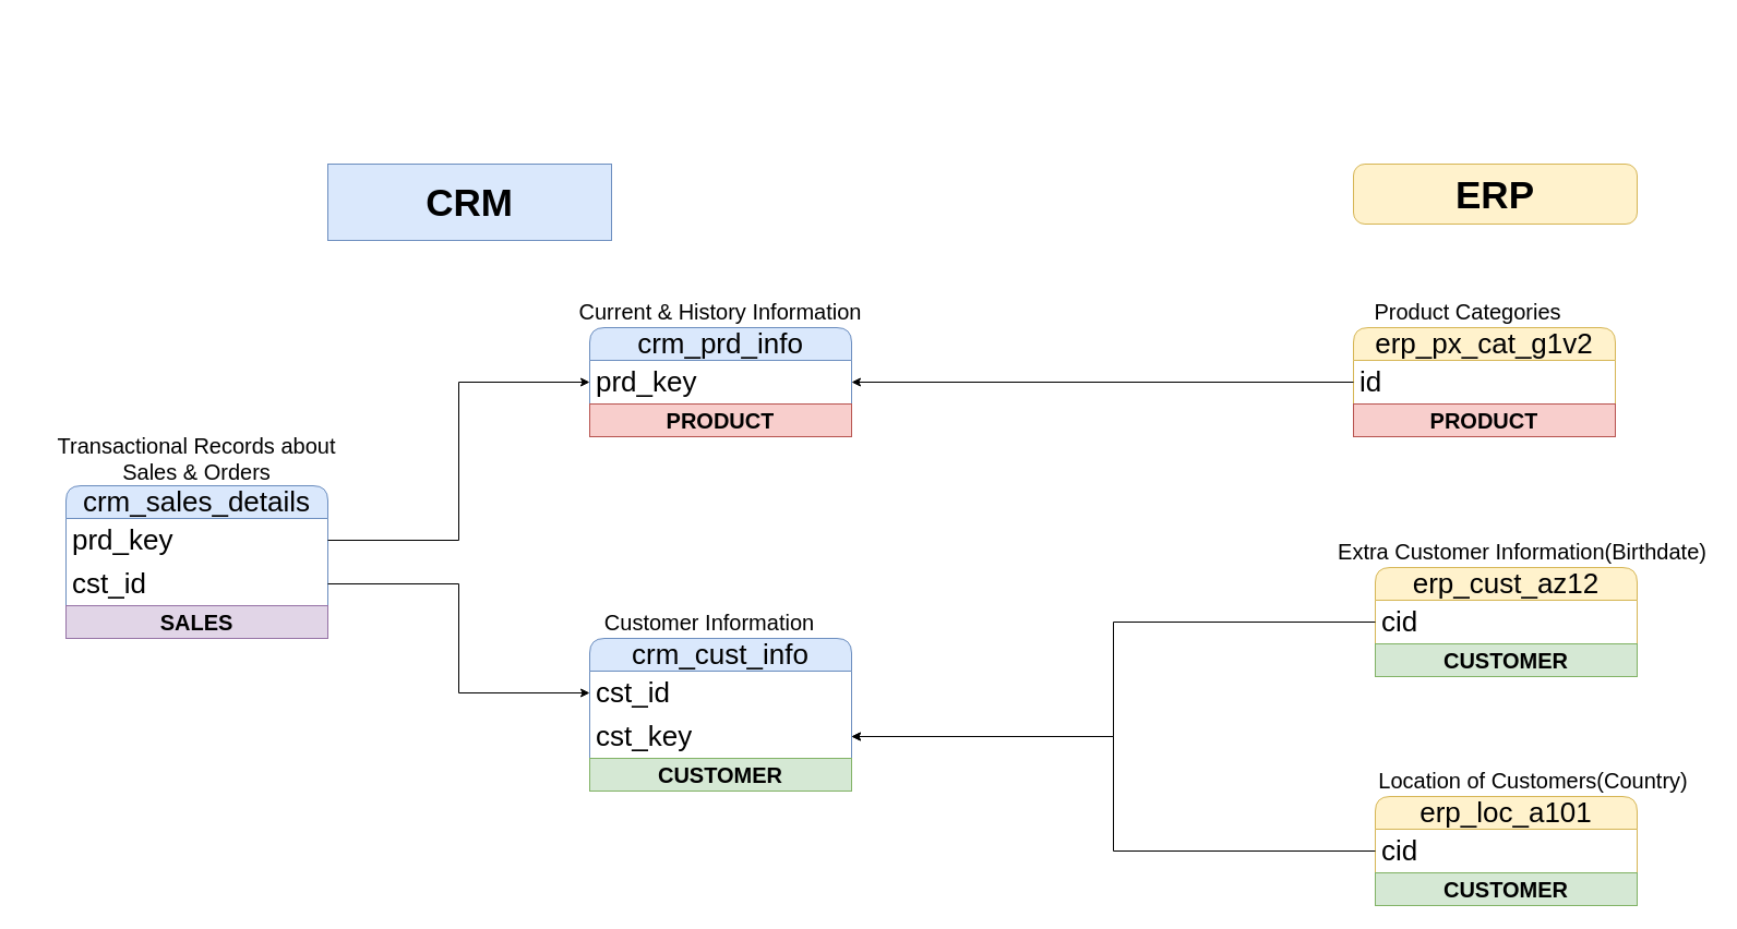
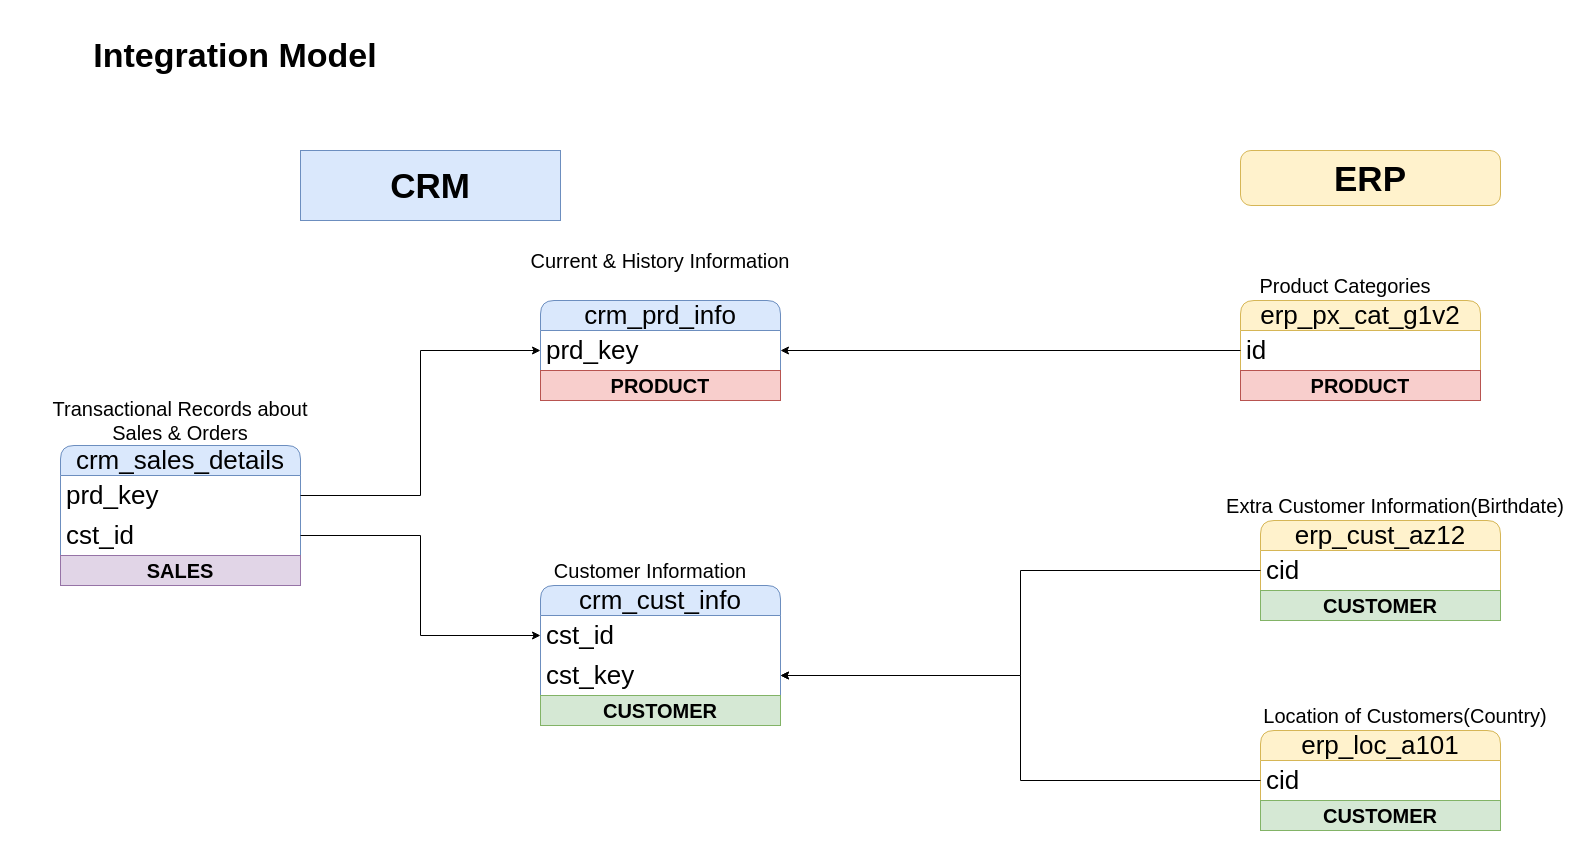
  <mxCell id="0" />
  <mxCell id="1" parent="0" />
+ <mxCell id="2" value="&lt;b&gt;&lt;font&gt;Integration Model&lt;/font&gt;&lt;/b&gt;" style="text;html=1;align=center;verticalAlign=middle;whiteSpace=wrap;rounded=0;fontSize=34;" parent="1" vertex="1"><mxGeometry x="20" y="20" width="430" height="70" as="geometry" /></mxCell>
  <mxCell id="3" value="crm_cust_info" style="swimlane;fontStyle=0;childLayout=stackLayout;horizontal=1;startSize=30;horizontalStack=0;resizeParent=1;resizeParentMax=0;resizeLast=0;collapsible=1;marginBottom=0;whiteSpace=wrap;html=1;fillColor=#dae8fc;strokeColor=#6c8ebf;rounded=1;glass=0;fontSize=26;swimlaneLine=1;" parent="1" vertex="1"><mxGeometry x="540" y="585" width="240" height="140" as="geometry" /></mxCell>
  <mxCell id="4" value="cst_id" style="text;strokeColor=none;fillColor=none;align=left;verticalAlign=middle;spacingLeft=4;spacingRight=4;overflow=hidden;points=[[0,0.5],[1,0.5]];portConstraint=eastwest;rotatable=0;whiteSpace=wrap;html=1;fontSize=26;swimlaneLine=1;rounded=1;" parent="3" vertex="1"><mxGeometry y="30" width="240" height="40" as="geometry" /></mxCell>
  <mxCell id="5" value="cst_key" style="text;strokeColor=none;fillColor=none;align=left;verticalAlign=middle;spacingLeft=4;spacingRight=4;overflow=hidden;points=[[0,0.5],[1,0.5]];portConstraint=eastwest;rotatable=0;whiteSpace=wrap;html=1;fontSize=26;swimlaneLine=1;rounded=1;" parent="3" vertex="1"><mxGeometry y="70" width="240" height="40" as="geometry" /></mxCell>
  <mxCell id="6" value="&lt;font style=&quot;font-size: 20px;&quot;&gt;&lt;b&gt;CUSTOMER&lt;/b&gt;&lt;/font&gt;" style="text;html=1;strokeColor=#82b366;fillColor=#d5e8d4;align=center;verticalAlign=middle;whiteSpace=wrap;overflow=hidden;" vertex="1" parent="3"><mxGeometry y="110" width="240" height="30" as="geometry" /></mxCell>
  <mxCell id="7" value="&lt;font style=&quot;font-size: 20px;&quot;&gt;Customer Information&lt;/font&gt;" style="text;html=1;align=center;verticalAlign=middle;whiteSpace=wrap;rounded=0;" parent="1" vertex="1"><mxGeometry x="550" y="555" width="200" height="30" as="geometry" /></mxCell>
  <mxCell id="8" value="crm_prd_info" style="swimlane;fontStyle=0;childLayout=stackLayout;horizontal=1;startSize=30;horizontalStack=0;resizeParent=1;resizeParentMax=0;resizeLast=0;collapsible=1;marginBottom=0;whiteSpace=wrap;html=1;fillColor=#dae8fc;strokeColor=#6c8ebf;rounded=1;glass=0;fontSize=26;swimlaneLine=1;" parent="1" vertex="1"><mxGeometry x="540" y="300" width="240" height="100" as="geometry" /></mxCell>
  <mxCell id="9" value="prd_key" style="text;strokeColor=none;fillColor=none;align=left;verticalAlign=middle;spacingLeft=4;spacingRight=4;overflow=hidden;points=[[0,0.5],[1,0.5]];portConstraint=eastwest;rotatable=0;whiteSpace=wrap;html=1;fontSize=26;swimlaneLine=1;rounded=1;" parent="8" vertex="1"><mxGeometry y="30" width="240" height="40" as="geometry" /></mxCell>
  <mxCell id="10" value="&lt;font style=&quot;font-size: 20px;&quot;&gt;&lt;b&gt;PRODUCT&lt;/b&gt;&lt;/font&gt;" style="text;html=1;strokeColor=#b85450;fillColor=#f8cecc;align=center;verticalAlign=middle;whiteSpace=wrap;overflow=hidden;" vertex="1" parent="8"><mxGeometry y="70" width="240" height="30" as="geometry" /></mxCell>
- <mxCell id="11" value="&lt;font style=&quot;font-size: 20px;&quot;&gt;Current &amp;amp; History Information&lt;/font&gt;" style="text;html=1;align=center;verticalAlign=middle;whiteSpace=wrap;rounded=0;" parent="1" vertex="1"><mxGeometry x="520" y="270" width="280" height="30" as="geometry" /></mxCell>
+ <mxCell id="11" value="&lt;font style=&quot;font-size: 20px;&quot;&gt;Current &amp;amp; History Information&lt;/font&gt;" style="text;html=1;align=center;verticalAlign=middle;whiteSpace=wrap;rounded=0;" parent="1" vertex="1"><mxGeometry x="520" y="245" width="280" height="30" as="geometry" /></mxCell>
  <mxCell id="12" value="crm_sales_details" style="swimlane;fontStyle=0;childLayout=stackLayout;horizontal=1;startSize=30;horizontalStack=0;resizeParent=1;resizeParentMax=0;resizeLast=0;collapsible=1;marginBottom=0;whiteSpace=wrap;html=1;fillColor=#dae8fc;strokeColor=#6c8ebf;rounded=1;glass=0;fontSize=26;swimlaneLine=1;" parent="1" vertex="1"><mxGeometry x="60" y="445" width="240" height="140" as="geometry" /></mxCell>
  <mxCell id="13" value="prd_key" style="text;strokeColor=none;fillColor=none;align=left;verticalAlign=middle;spacingLeft=4;spacingRight=4;overflow=hidden;points=[[0,0.5],[1,0.5]];portConstraint=eastwest;rotatable=0;whiteSpace=wrap;html=1;fontSize=26;swimlaneLine=1;rounded=1;" parent="12" vertex="1"><mxGeometry y="30" width="240" height="40" as="geometry" /></mxCell>
  <mxCell id="14" value="cst_id" style="text;strokeColor=none;fillColor=none;align=left;verticalAlign=middle;spacingLeft=4;spacingRight=4;overflow=hidden;points=[[0,0.5],[1,0.5]];portConstraint=eastwest;rotatable=0;whiteSpace=wrap;html=1;fontSize=26;swimlaneLine=1;rounded=1;" parent="12" vertex="1"><mxGeometry y="70" width="240" height="40" as="geometry" /></mxCell>
  <mxCell id="15" value="&lt;font style=&quot;font-size: 20px;&quot;&gt;&lt;b&gt;SALES&lt;/b&gt;&lt;/font&gt;" style="text;html=1;strokeColor=#9673a6;fillColor=#e1d5e7;align=center;verticalAlign=middle;whiteSpace=wrap;overflow=hidden;" vertex="1" parent="12"><mxGeometry y="110" width="240" height="30" as="geometry" /></mxCell>
  <mxCell id="16" value="&lt;span style=&quot;font-size: 20px;&quot;&gt;Transactional Records about Sales &amp;amp; Orders&lt;/span&gt;" style="text;html=1;align=center;verticalAlign=middle;whiteSpace=wrap;rounded=0;" parent="1" vertex="1"><mxGeometry x="40" y="405" width="280" height="30" as="geometry" /></mxCell>
  <mxCell id="17" style="edgeStyle=orthogonalEdgeStyle;rounded=0;orthogonalLoop=1;jettySize=auto;html=1;" parent="1" source="13" target="9" edge="1"><mxGeometry relative="1" as="geometry" /></mxCell>
  <mxCell id="18" style="edgeStyle=orthogonalEdgeStyle;rounded=0;orthogonalLoop=1;jettySize=auto;html=1;entryX=0;entryY=0.5;entryDx=0;entryDy=0;" parent="1" source="14" target="4" edge="1"><mxGeometry relative="1" as="geometry" /></mxCell>
  <mxCell id="19" value="erp_cust_az12" style="swimlane;fontStyle=0;childLayout=stackLayout;horizontal=1;startSize=30;horizontalStack=0;resizeParent=1;resizeParentMax=0;resizeLast=0;collapsible=1;marginBottom=0;whiteSpace=wrap;html=1;fillColor=#fff2cc;strokeColor=#d6b656;rounded=1;glass=0;fontSize=26;swimlaneLine=1;" parent="1" vertex="1"><mxGeometry x="1260" y="520" width="240" height="100" as="geometry" /></mxCell>
  <mxCell id="20" value="cid" style="text;strokeColor=none;fillColor=none;align=left;verticalAlign=middle;spacingLeft=4;spacingRight=4;overflow=hidden;points=[[0,0.5],[1,0.5]];portConstraint=eastwest;rotatable=0;whiteSpace=wrap;html=1;fontSize=26;swimlaneLine=1;rounded=1;" parent="19" vertex="1"><mxGeometry y="30" width="240" height="40" as="geometry" /></mxCell>
  <mxCell id="21" value="&lt;font style=&quot;font-size: 20px;&quot;&gt;&lt;b&gt;CUSTOMER&lt;/b&gt;&lt;/font&gt;" style="text;html=1;strokeColor=#82b366;fillColor=#d5e8d4;align=center;verticalAlign=middle;whiteSpace=wrap;overflow=hidden;" vertex="1" parent="19"><mxGeometry y="70" width="240" height="30" as="geometry" /></mxCell>
  <mxCell id="22" value="&lt;font style=&quot;font-size: 20px;&quot;&gt;Extra Customer Information(Birthdate)&lt;/font&gt;" style="text;html=1;align=center;verticalAlign=middle;whiteSpace=wrap;rounded=0;" parent="1" vertex="1"><mxGeometry x="1220" y="490" width="350" height="30" as="geometry" /></mxCell>
  <mxCell id="23" style="edgeStyle=orthogonalEdgeStyle;rounded=0;orthogonalLoop=1;jettySize=auto;html=1;entryX=1;entryY=0.5;entryDx=0;entryDy=0;" parent="1" source="20" target="5" edge="1"><mxGeometry relative="1" as="geometry" /></mxCell>
  <mxCell id="24" value="erp_loc_a101" style="swimlane;fontStyle=0;childLayout=stackLayout;horizontal=1;startSize=30;horizontalStack=0;resizeParent=1;resizeParentMax=0;resizeLast=0;collapsible=1;marginBottom=0;whiteSpace=wrap;html=1;fillColor=#fff2cc;strokeColor=#d6b656;rounded=1;glass=0;fontSize=26;swimlaneLine=1;" parent="1" vertex="1"><mxGeometry x="1260" y="730" width="240" height="100" as="geometry" /></mxCell>
  <mxCell id="25" value="cid" style="text;strokeColor=none;fillColor=none;align=left;verticalAlign=middle;spacingLeft=4;spacingRight=4;overflow=hidden;points=[[0,0.5],[1,0.5]];portConstraint=eastwest;rotatable=0;whiteSpace=wrap;html=1;fontSize=26;swimlaneLine=1;rounded=1;" parent="24" vertex="1"><mxGeometry y="30" width="240" height="40" as="geometry" /></mxCell>
  <mxCell id="26" value="&lt;font style=&quot;font-size: 20px;&quot;&gt;&lt;b&gt;CUSTOMER&lt;/b&gt;&lt;/font&gt;" style="text;html=1;strokeColor=#82b366;fillColor=#d5e8d4;align=center;verticalAlign=middle;whiteSpace=wrap;overflow=hidden;" vertex="1" parent="24"><mxGeometry y="70" width="240" height="30" as="geometry" /></mxCell>
  <mxCell id="27" style="edgeStyle=orthogonalEdgeStyle;rounded=0;orthogonalLoop=1;jettySize=auto;html=1;entryX=1;entryY=0.5;entryDx=0;entryDy=0;" parent="1" source="25" target="5" edge="1"><mxGeometry relative="1" as="geometry" /></mxCell>
  <mxCell id="28" value="&lt;font style=&quot;font-size: 20px;&quot;&gt;Location of Customers(Country)&lt;/font&gt;" style="text;html=1;align=center;verticalAlign=middle;whiteSpace=wrap;rounded=0;" parent="1" vertex="1"><mxGeometry x="1255" y="700" width="300" height="30" as="geometry" /></mxCell>
  <mxCell id="29" value="erp_px_cat_g1v2" style="swimlane;fontStyle=0;childLayout=stackLayout;horizontal=1;startSize=30;horizontalStack=0;resizeParent=1;resizeParentMax=0;resizeLast=0;collapsible=1;marginBottom=0;whiteSpace=wrap;html=1;fillColor=#fff2cc;strokeColor=#d6b656;rounded=1;glass=0;fontSize=26;swimlaneLine=1;" parent="1" vertex="1"><mxGeometry x="1240" y="300" width="240" height="100" as="geometry" /></mxCell>
  <mxCell id="30" value="id" style="text;strokeColor=none;fillColor=none;align=left;verticalAlign=middle;spacingLeft=4;spacingRight=4;overflow=hidden;points=[[0,0.5],[1,0.5]];portConstraint=eastwest;rotatable=0;whiteSpace=wrap;html=1;fontSize=26;swimlaneLine=1;rounded=1;" parent="29" vertex="1"><mxGeometry y="30" width="240" height="40" as="geometry" /></mxCell>
  <mxCell id="31" value="&lt;font style=&quot;font-size: 20px;&quot;&gt;&lt;b&gt;PRODUCT&lt;/b&gt;&lt;/font&gt;" style="text;html=1;strokeColor=#b85450;fillColor=#f8cecc;align=center;verticalAlign=middle;whiteSpace=wrap;overflow=hidden;" vertex="1" parent="29"><mxGeometry y="70" width="240" height="30" as="geometry" /></mxCell>
  <mxCell id="32" value="&lt;font style=&quot;font-size: 20px;&quot;&gt;Product Categories&lt;/font&gt;" style="text;html=1;align=center;verticalAlign=middle;whiteSpace=wrap;rounded=0;" parent="1" vertex="1"><mxGeometry x="1240" y="270" width="210" height="30" as="geometry" /></mxCell>
  <mxCell id="33" style="edgeStyle=orthogonalEdgeStyle;rounded=0;orthogonalLoop=1;jettySize=auto;html=1;entryX=1;entryY=0.5;entryDx=0;entryDy=0;" parent="1" source="30" target="9" edge="1"><mxGeometry relative="1" as="geometry" /></mxCell>
  <mxCell id="34" value="&lt;font&gt;&lt;b&gt;CRM&lt;/b&gt;&lt;/font&gt;" style="whiteSpace=wrap;html=1;fillColor=#dae8fc;strokeColor=#6c8ebf;fontSize=35;arcSize=19;rounded=0;" parent="1" vertex="1"><mxGeometry x="300" y="150" width="260" height="70" as="geometry" /></mxCell>
  <mxCell id="35" value="&lt;font&gt;&lt;b&gt;ERP&lt;/b&gt;&lt;/font&gt;" style="rounded=1;whiteSpace=wrap;html=1;fillColor=#fff2cc;strokeColor=#d6b656;fontSize=35;arcSize=19;" parent="1" vertex="1"><mxGeometry x="1240" y="150" width="260" height="55" as="geometry" /></mxCell>
